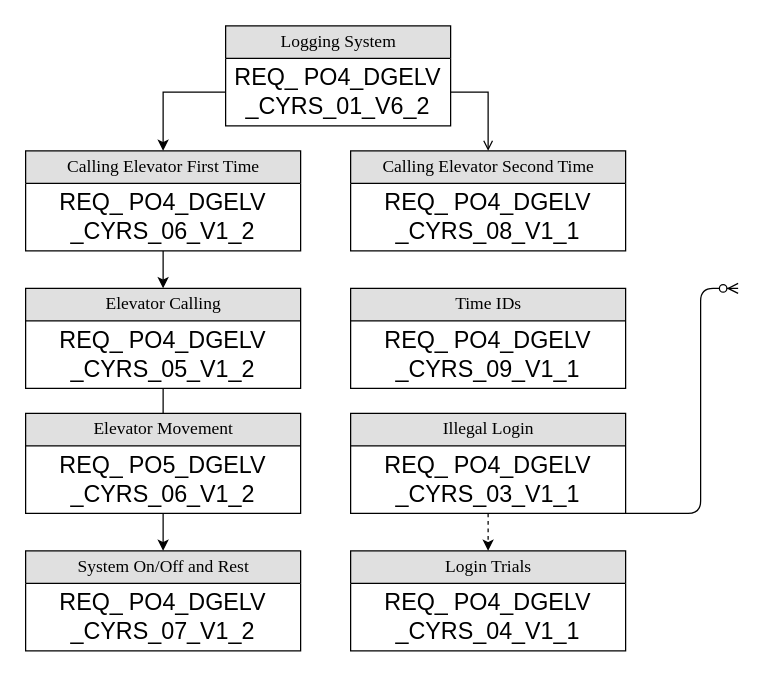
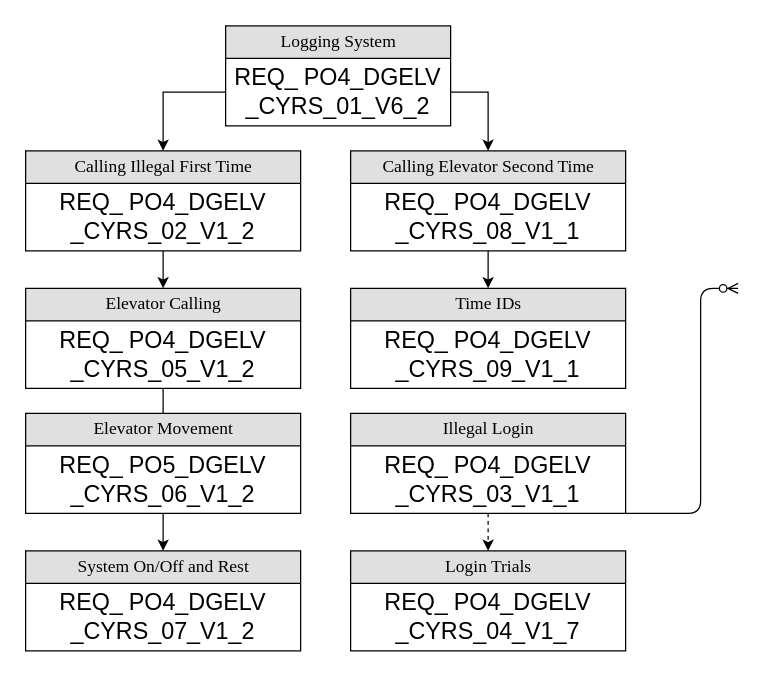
  <mxCell id="0" />
  <mxCell id="1" parent="0" />
  <mxCell id="2" value="" style="edgeStyle=orthogonalEdgeStyle;html=1;endArrow=ERzeroToMany;startArrow=ERmandOne;labelBackgroundColor=none;fontFamily=Verdana;fontSize=14;entryX=0;entryY=0.308;entryPerimeter=0;exitX=0;exitY=0.5;" parent="1" edge="1"><mxGeometry width="100" height="100" relative="1" as="geometry"><mxPoint x="490" y="380" as="sourcePoint" /><mxPoint x="590" y="230" as="targetPoint" /><Array as="points"><mxPoint x="560" y="410" /><mxPoint x="560" y="230" /></Array></mxGeometry></mxCell>
  <mxCell id="3" value="Logging System" style="swimlane;html=1;fontStyle=0;childLayout=stackLayout;horizontal=1;startSize=26;fillColor=#e0e0e0;horizontalStack=0;resizeParent=1;resizeLast=0;collapsible=1;marginBottom=0;swimlaneFillColor=#ffffff;align=center;rounded=0;shadow=0;comic=0;labelBackgroundColor=none;strokeWidth=1;fontFamily=Verdana;fontSize=14" parent="1" vertex="1"><mxGeometry x="180" y="20" width="180" height="80" as="geometry" /></mxCell>
  <mxCell id="4" value="&lt;span style=&quot;font-size: 14.0pt ; font-family: &amp;#34;calibri&amp;#34; , sans-serif&quot;&gt;REQ_&lt;/span&gt;&lt;span style=&quot;font-size: 14.0pt ; font-family: &amp;#34;times new roman&amp;#34; , serif&quot;&gt; &lt;/span&gt;&lt;span style=&quot;font-size: 14.0pt ; font-family: &amp;#34;calibri&amp;#34; , sans-serif&quot;&gt;PO4_DGELV _CYRS_01_V6_2&lt;/span&gt;" style="text;html=1;strokeColor=none;fillColor=none;align=center;verticalAlign=middle;whiteSpace=wrap;rounded=0;" vertex="1" parent="3"><mxGeometry y="26" width="180" height="54" as="geometry" /></mxCell>
  <mxCell id="5" value="Time IDs" style="swimlane;html=1;fontStyle=0;childLayout=stackLayout;horizontal=1;startSize=26;fillColor=#e0e0e0;horizontalStack=0;resizeParent=1;resizeLast=0;collapsible=1;marginBottom=0;swimlaneFillColor=#ffffff;align=center;rounded=0;shadow=0;comic=0;labelBackgroundColor=none;strokeWidth=1;fontFamily=Verdana;fontSize=14" vertex="1" parent="1"><mxGeometry x="280" y="230" width="220" height="80" as="geometry" /></mxCell>
  <mxCell id="6" value="&lt;span style=&quot;font-size: 14.0pt ; font-family: &amp;#34;calibri&amp;#34; , sans-serif&quot;&gt;REQ_&lt;/span&gt;&lt;span style=&quot;font-size: 14.0pt ; font-family: &amp;#34;times new roman&amp;#34; , serif&quot;&gt; &lt;/span&gt;&lt;span style=&quot;font-size: 14.0pt ; font-family: &amp;#34;calibri&amp;#34; , sans-serif&quot;&gt;PO4_DGELV _CYRS_09_V1_1&lt;/span&gt;" style="text;html=1;strokeColor=none;fillColor=none;align=center;verticalAlign=middle;whiteSpace=wrap;rounded=0;" vertex="1" parent="5"><mxGeometry y="26" width="220" height="54" as="geometry" /></mxCell>
  <mxCell id="7" value="Illegal Login" style="swimlane;html=1;fontStyle=0;childLayout=stackLayout;horizontal=1;startSize=26;fillColor=#e0e0e0;horizontalStack=0;resizeParent=1;resizeLast=0;collapsible=1;marginBottom=0;swimlaneFillColor=#ffffff;align=center;rounded=0;shadow=0;comic=0;labelBackgroundColor=none;strokeWidth=1;fontFamily=Verdana;fontSize=14" vertex="1" parent="1"><mxGeometry x="280" y="330" width="220" height="80" as="geometry" /></mxCell>
  <mxCell id="8" value="&lt;span style=&quot;font-size: 14.0pt ; font-family: &amp;#34;calibri&amp;#34; , sans-serif&quot;&gt;REQ_&lt;/span&gt;&lt;span style=&quot;font-size: 14.0pt ; font-family: &amp;#34;times new roman&amp;#34; , serif&quot;&gt; &lt;/span&gt;&lt;span style=&quot;font-size: 14.0pt ; font-family: &amp;#34;calibri&amp;#34; , sans-serif&quot;&gt;PO4_DGELV _CYRS_03_V1_1&lt;/span&gt;" style="text;html=1;strokeColor=none;fillColor=none;align=center;verticalAlign=middle;whiteSpace=wrap;rounded=0;" vertex="1" parent="7"><mxGeometry y="26" width="220" height="54" as="geometry" /></mxCell>
  <mxCell id="9" value="Login Trials" style="swimlane;html=1;fontStyle=0;childLayout=stackLayout;horizontal=1;startSize=26;fillColor=#e0e0e0;horizontalStack=0;resizeParent=1;resizeLast=0;collapsible=1;marginBottom=0;swimlaneFillColor=#ffffff;align=center;rounded=0;shadow=0;comic=0;labelBackgroundColor=none;strokeWidth=1;fontFamily=Verdana;fontSize=14" vertex="1" parent="1"><mxGeometry x="280" y="440" width="220" height="80" as="geometry" /></mxCell>
- <mxCell id="10" value="&lt;span style=&quot;font-size: 14.0pt ; font-family: &amp;#34;calibri&amp;#34; , sans-serif&quot;&gt;REQ_&lt;/span&gt;&lt;span style=&quot;font-size: 14.0pt ; font-family: &amp;#34;times new roman&amp;#34; , serif&quot;&gt; &lt;/span&gt;&lt;span style=&quot;font-size: 14.0pt ; font-family: &amp;#34;calibri&amp;#34; , sans-serif&quot;&gt;PO4_DGELV _CYRS_04_V1_1&lt;/span&gt;" style="text;html=1;strokeColor=none;fillColor=none;align=center;verticalAlign=middle;whiteSpace=wrap;rounded=0;" vertex="1" parent="9"><mxGeometry y="26" width="220" height="54" as="geometry" /></mxCell>
+ <mxCell id="10" value="&lt;span style=&quot;font-size: 14.0pt ; font-family: &amp;#34;calibri&amp;#34; , sans-serif&quot;&gt;REQ_&lt;/span&gt;&lt;span style=&quot;font-size: 14.0pt ; font-family: &amp;#34;times new roman&amp;#34; , serif&quot;&gt; &lt;/span&gt;&lt;span style=&quot;font-size: 14.0pt ; font-family: &amp;#34;calibri&amp;#34; , sans-serif&quot;&gt;PO4_DGELV _CYRS_04_V1_7&lt;/span&gt;" style="text;html=1;strokeColor=none;fillColor=none;align=center;verticalAlign=middle;whiteSpace=wrap;rounded=0;" vertex="1" parent="9"><mxGeometry y="26" width="220" height="54" as="geometry" /></mxCell>
  <mxCell id="11" value="Calling Elevator Second Time" style="swimlane;html=1;fontStyle=0;childLayout=stackLayout;horizontal=1;startSize=26;fillColor=#e0e0e0;horizontalStack=0;resizeParent=1;resizeLast=0;collapsible=1;marginBottom=0;swimlaneFillColor=#ffffff;align=center;rounded=0;shadow=0;comic=0;labelBackgroundColor=none;strokeWidth=1;fontFamily=Verdana;fontSize=14" vertex="1" parent="1"><mxGeometry x="280" y="120" width="220" height="80" as="geometry" /></mxCell>
  <mxCell id="12" value="&lt;span style=&quot;font-size: 14.0pt ; font-family: &amp;#34;calibri&amp;#34; , sans-serif&quot;&gt;REQ_&lt;/span&gt;&lt;span style=&quot;font-size: 14.0pt ; font-family: &amp;#34;times new roman&amp;#34; , serif&quot;&gt; &lt;/span&gt;&lt;span style=&quot;font-size: 14.0pt ; font-family: &amp;#34;calibri&amp;#34; , sans-serif&quot;&gt;PO4_DGELV _CYRS_08_V1_1&lt;/span&gt;" style="text;html=1;strokeColor=none;fillColor=none;align=center;verticalAlign=middle;whiteSpace=wrap;rounded=0;" vertex="1" parent="11"><mxGeometry y="26" width="220" height="54" as="geometry" /></mxCell>
- <mxCell id="13" value="Calling Elevator First Time" style="swimlane;html=1;fontStyle=0;childLayout=stackLayout;horizontal=1;startSize=26;fillColor=#e0e0e0;horizontalStack=0;resizeParent=1;resizeLast=0;collapsible=1;marginBottom=0;swimlaneFillColor=#ffffff;align=center;rounded=0;shadow=0;comic=0;labelBackgroundColor=none;strokeWidth=1;fontFamily=Verdana;fontSize=14" vertex="1" parent="1"><mxGeometry y="120" width="220" height="80" as="geometry" x="20" /></mxCell>
- <mxCell id="14" value="&lt;span style=&quot;font-size: 14.0pt ; font-family: &amp;#34;calibri&amp;#34; , sans-serif&quot;&gt;REQ_&lt;/span&gt;&lt;span style=&quot;font-size: 14.0pt ; font-family: &amp;#34;times new roman&amp;#34; , serif&quot;&gt; &lt;/span&gt;&lt;span style=&quot;font-size: 14.0pt ; font-family: &amp;#34;calibri&amp;#34; , sans-serif&quot;&gt;PO4_DGELV _CYRS_06_V1_2&lt;/span&gt;" style="text;html=1;strokeColor=none;fillColor=none;align=center;verticalAlign=middle;whiteSpace=wrap;rounded=0;" vertex="1" parent="13"><mxGeometry y="26" width="220" height="54" as="geometry" /></mxCell>
+ <mxCell id="13" value="Calling Illegal First Time" style="swimlane;html=1;fontStyle=0;childLayout=stackLayout;horizontal=1;startSize=26;fillColor=#e0e0e0;horizontalStack=0;resizeParent=1;resizeLast=0;collapsible=1;marginBottom=0;swimlaneFillColor=#ffffff;align=center;rounded=0;shadow=0;comic=0;labelBackgroundColor=none;strokeWidth=1;fontFamily=Verdana;fontSize=14" vertex="1" parent="1"><mxGeometry y="120" width="220" height="80" as="geometry" x="20" /></mxCell>
+ <mxCell id="14" value="&lt;span style=&quot;font-size: 14.0pt ; font-family: &amp;#34;calibri&amp;#34; , sans-serif&quot;&gt;REQ_&lt;/span&gt;&lt;span style=&quot;font-size: 14.0pt ; font-family: &amp;#34;times new roman&amp;#34; , serif&quot;&gt; &lt;/span&gt;&lt;span style=&quot;font-size: 14.0pt ; font-family: &amp;#34;calibri&amp;#34; , sans-serif&quot;&gt;PO4_DGELV _CYRS_02_V1_2&lt;/span&gt;" style="text;html=1;strokeColor=none;fillColor=none;align=center;verticalAlign=middle;whiteSpace=wrap;rounded=0;" vertex="1" parent="13"><mxGeometry y="26" width="220" height="54" as="geometry" /></mxCell>
  <mxCell id="15" value="Elevator Calling" style="swimlane;html=1;fontStyle=0;childLayout=stackLayout;horizontal=1;startSize=26;fillColor=#e0e0e0;horizontalStack=0;resizeParent=1;resizeLast=0;collapsible=1;marginBottom=0;swimlaneFillColor=#ffffff;align=center;rounded=0;shadow=0;comic=0;labelBackgroundColor=none;strokeWidth=1;fontFamily=Verdana;fontSize=14" vertex="1" parent="1"><mxGeometry y="230" width="220" height="80" as="geometry" x="20" /></mxCell>
  <mxCell id="16" value="&lt;span style=&quot;font-size: 14.0pt ; font-family: &amp;#34;calibri&amp;#34; , sans-serif&quot;&gt;REQ_&lt;/span&gt;&lt;span style=&quot;font-size: 14.0pt ; font-family: &amp;#34;times new roman&amp;#34; , serif&quot;&gt; &lt;/span&gt;&lt;span style=&quot;font-size: 14.0pt ; font-family: &amp;#34;calibri&amp;#34; , sans-serif&quot;&gt;PO4_DGELV _CYRS_05_V1_2&lt;/span&gt;" style="text;html=1;strokeColor=none;fillColor=none;align=center;verticalAlign=middle;whiteSpace=wrap;rounded=0;" vertex="1" parent="15"><mxGeometry y="26" width="220" height="54" as="geometry" /></mxCell>
  <mxCell id="17" value="Elevator Movement" style="swimlane;html=1;fontStyle=0;childLayout=stackLayout;horizontal=1;startSize=26;fillColor=#e0e0e0;horizontalStack=0;resizeParent=1;resizeLast=0;collapsible=1;marginBottom=0;swimlaneFillColor=#ffffff;align=center;rounded=0;shadow=0;comic=0;labelBackgroundColor=none;strokeWidth=1;fontFamily=Verdana;fontSize=14" vertex="1" parent="1"><mxGeometry y="330" width="220" height="80" as="geometry" x="20" /></mxCell>
  <mxCell id="18" value="&lt;span style=&quot;font-size: 14.0pt ; font-family: &amp;#34;calibri&amp;#34; , sans-serif&quot;&gt;REQ_&lt;/span&gt;&lt;span style=&quot;font-size: 14.0pt ; font-family: &amp;#34;times new roman&amp;#34; , serif&quot;&gt; &lt;/span&gt;&lt;span style=&quot;font-size: 14.0pt ; font-family: &amp;#34;calibri&amp;#34; , sans-serif&quot;&gt;PO5_DGELV _CYRS_06_V1_2&lt;/span&gt;" style="text;html=1;strokeColor=none;fillColor=none;align=center;verticalAlign=middle;whiteSpace=wrap;rounded=0;" vertex="1" parent="17"><mxGeometry y="26" width="220" height="54" as="geometry" /></mxCell>
  <mxCell id="19" value="System On/Off and Rest" style="swimlane;html=1;fontStyle=0;childLayout=stackLayout;horizontal=1;startSize=26;fillColor=#e0e0e0;horizontalStack=0;resizeParent=1;resizeLast=0;collapsible=1;marginBottom=0;swimlaneFillColor=#ffffff;align=center;rounded=0;shadow=0;comic=0;labelBackgroundColor=none;strokeWidth=1;fontFamily=Verdana;fontSize=14" vertex="1" parent="1"><mxGeometry y="440" width="220" height="80" as="geometry" x="20" /></mxCell>
  <mxCell id="20" value="&lt;span style=&quot;font-size: 14.0pt ; font-family: &amp;#34;calibri&amp;#34; , sans-serif&quot;&gt;REQ_&lt;/span&gt;&lt;span style=&quot;font-size: 14.0pt ; font-family: &amp;#34;times new roman&amp;#34; , serif&quot;&gt; &lt;/span&gt;&lt;span style=&quot;font-size: 14.0pt ; font-family: &amp;#34;calibri&amp;#34; , sans-serif&quot;&gt;PO4_DGELV _CYRS_07_V1_2&lt;/span&gt;" style="text;html=1;strokeColor=none;fillColor=none;align=center;verticalAlign=middle;whiteSpace=wrap;rounded=0;" vertex="1" parent="19"><mxGeometry y="26" width="220" height="54" as="geometry" /></mxCell>
- <mxCell id="21" style="edgeStyle=orthogonalEdgeStyle;rounded=0;orthogonalLoop=1;jettySize=auto;html=1;exitX=1;exitY=0.5;exitDx=0;exitDy=0;entryX=0.5;entryY=0;entryDx=0;entryDy=0;endArrow=open;" edge="1" parent="1" source="4" target="11"><mxGeometry relative="1" as="geometry" /></mxCell>
+ <mxCell id="21" style="edgeStyle=orthogonalEdgeStyle;rounded=0;orthogonalLoop=1;jettySize=auto;html=1;exitX=1;exitY=0.5;exitDx=0;exitDy=0;entryX=0.5;entryY=0;entryDx=0;entryDy=0;" edge="1" parent="1" source="4" target="11"><mxGeometry relative="1" as="geometry" /></mxCell>
+ <mxCell id="22" style="edgeStyle=orthogonalEdgeStyle;rounded=0;orthogonalLoop=1;jettySize=auto;html=1;exitX=0.5;exitY=1;exitDx=0;exitDy=0;entryX=0.5;entryY=0;entryDx=0;entryDy=0;" edge="1" parent="1" source="12" target="5"><mxGeometry relative="1" as="geometry" /></mxCell>
  <mxCell id="23" style="edgeStyle=orthogonalEdgeStyle;rounded=0;orthogonalLoop=1;jettySize=auto;html=1;exitX=0.5;exitY=1;exitDx=0;exitDy=0;entryX=0.5;entryY=0;entryDx=0;entryDy=0;dashed=1;" edge="1" parent="1" source="8" target="9"><mxGeometry relative="1" as="geometry" /></mxCell>
  <mxCell id="24" style="edgeStyle=orthogonalEdgeStyle;rounded=0;orthogonalLoop=1;jettySize=auto;html=1;exitX=0;exitY=0.5;exitDx=0;exitDy=0;entryX=0.5;entryY=0;entryDx=0;entryDy=0;" edge="1" parent="1" source="4" target="13"><mxGeometry relative="1" as="geometry" /></mxCell>
  <mxCell id="25" style="edgeStyle=orthogonalEdgeStyle;rounded=0;orthogonalLoop=1;jettySize=auto;html=1;exitX=0.5;exitY=1;exitDx=0;exitDy=0;entryX=0.5;entryY=0;entryDx=0;entryDy=0;" edge="1" parent="1" source="14" target="15"><mxGeometry relative="1" as="geometry" /></mxCell>
  <mxCell id="26" style="edgeStyle=orthogonalEdgeStyle;rounded=0;orthogonalLoop=1;jettySize=auto;html=1;exitX=0.5;exitY=1;exitDx=0;exitDy=0;entryX=0.5;entryY=0;entryDx=0;entryDy=0;endArrow=none;" edge="1" parent="1" source="16" target="17"><mxGeometry relative="1" as="geometry" /></mxCell>
  <mxCell id="27" style="edgeStyle=orthogonalEdgeStyle;rounded=0;orthogonalLoop=1;jettySize=auto;html=1;exitX=0.5;exitY=1;exitDx=0;exitDy=0;entryX=0.5;entryY=0;entryDx=0;entryDy=0;" edge="1" parent="1" source="18" target="19"><mxGeometry relative="1" as="geometry" /></mxCell>
